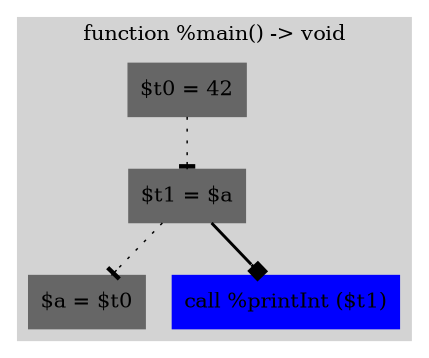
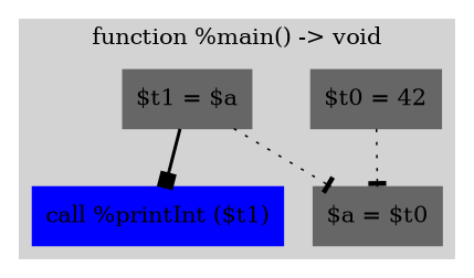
  digraph {
    node [color=gray40 shape=rectangle style=filled]
    edge [arrowhead=tee style=dotted]
    n1 [label="$t0 = 42"]
    n2 [label="$a = $t0"]
    n3 [label="$t1 = $a"]
    n4 [color=blue label="call %printInt ($t1)"]
    subgraph cluster_1 {
      color=lightgrey
      label="function %main() -> void"
      style=filled
      n1
      n2
      n3
      n4
    }
-   n1 -> n3
+   n1 -> n2
    n3 -> n2
    n3 -> n4 [arrowhead=box style=bold]
  }
